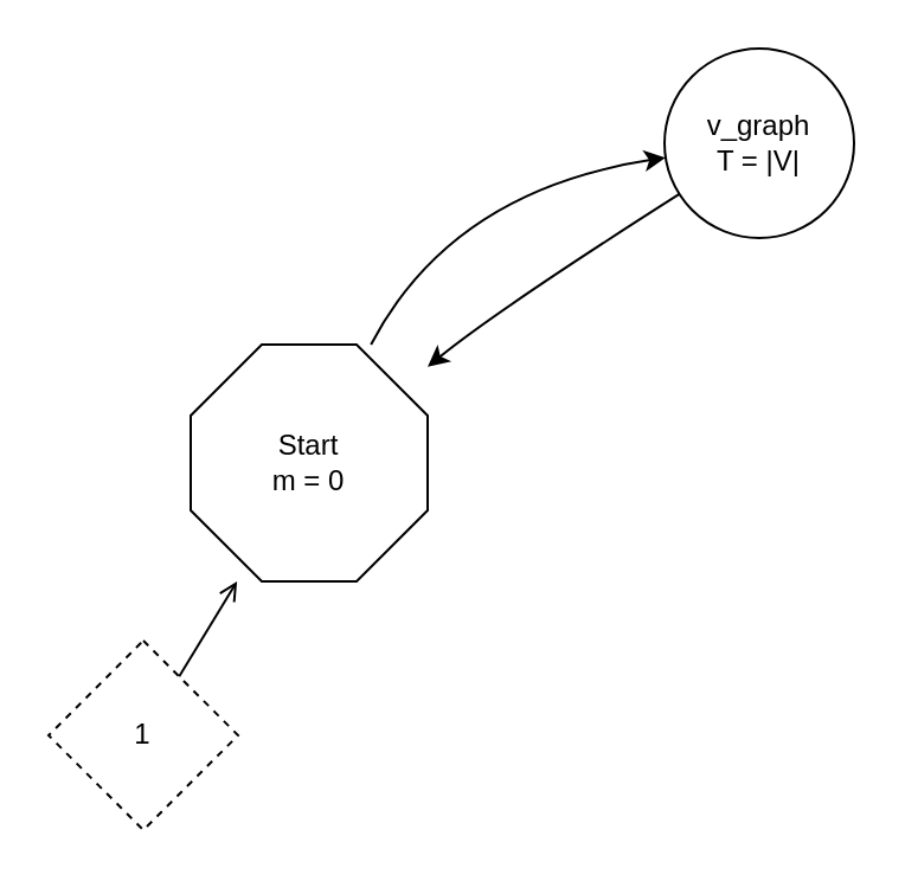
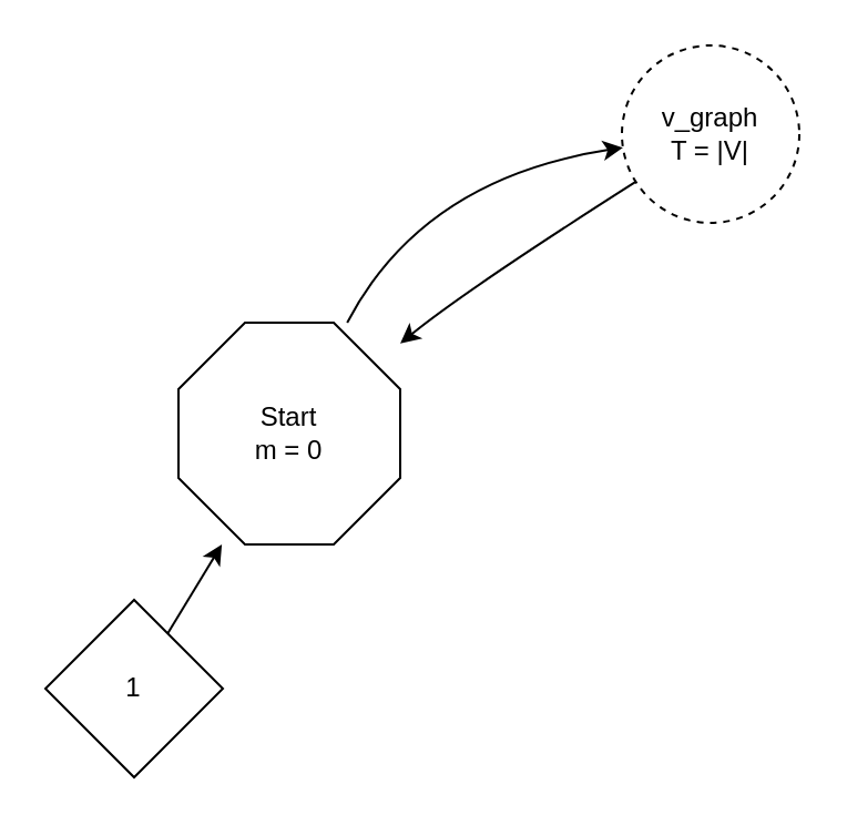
  <mxCell id="0" />
  <mxCell id="1" parent="0" />
- <mxCell id="2" value="1" style="rhombus;whiteSpace=wrap;html=1;dashed=1;" vertex="1" parent="1"><mxGeometry x="20" y="270" width="80" height="80" as="geometry" /></mxCell>
+ <mxCell id="2" value="1" style="rhombus;whiteSpace=wrap;html=1;" vertex="1" parent="1"><mxGeometry x="20" y="270" width="80" height="80" as="geometry" /></mxCell>
  <mxCell id="3" value="Start&lt;div&gt;m = 0&lt;/div&gt;" style="whiteSpace=wrap;html=1;shape=mxgraph.basic.octagon2;align=center;verticalAlign=middle;dx=15;" vertex="1" parent="1"><mxGeometry x="80" y="145" width="100" height="100" as="geometry" /></mxCell>
- <mxCell id="4" value="" style="endArrow=open;html=1;rounded=0;" edge="1" parent="1" source="2" target="3"><mxGeometry width="50" height="50" relative="1" as="geometry"><mxPoint x="370" y="40" as="sourcePoint" /><mxPoint x="420" y="-10" as="targetPoint" /></mxGeometry></mxCell>
- <mxCell id="5" value="v_graph&lt;div&gt;T = |V|&lt;/div&gt;" style="ellipse;whiteSpace=wrap;html=1;aspect=fixed;" vertex="1" parent="1"><mxGeometry x="280" y="20" width="80" height="80" as="geometry" /></mxCell>
+ <mxCell id="4" value="" style="endArrow=classic;html=1;rounded=0;" edge="1" parent="1" source="2" target="3"><mxGeometry width="50" height="50" relative="1" as="geometry"><mxPoint x="370" y="40" as="sourcePoint" /><mxPoint x="420" y="-10" as="targetPoint" /></mxGeometry></mxCell>
+ <mxCell id="5" value="v_graph&lt;div&gt;T = |V|&lt;/div&gt;" style="ellipse;whiteSpace=wrap;html=1;aspect=fixed;dashed=1;" vertex="1" parent="1"><mxGeometry x="280" y="20" width="80" height="80" as="geometry" /></mxCell>
  <mxCell id="6" value="" style="endArrow=classic;html=1;rounded=0;curved=1;" edge="1" parent="1" source="3" target="5"><mxGeometry width="50" height="50" relative="1" as="geometry"><mxPoint x="370" y="40" as="sourcePoint" /><mxPoint x="420" y="-10" as="targetPoint" /><Array as="points"><mxPoint x="190" y="80" /></Array></mxGeometry></mxCell>
  <mxCell id="7" value="" style="endArrow=classic;html=1;rounded=0;curved=1;" edge="1" parent="1" source="5" target="3"><mxGeometry width="50" height="50" relative="1" as="geometry"><mxPoint x="370" y="40" as="sourcePoint" /><mxPoint x="420" y="-10" as="targetPoint" /><Array as="points"><mxPoint x="210" y="130" /></Array></mxGeometry></mxCell>
